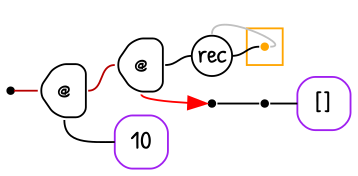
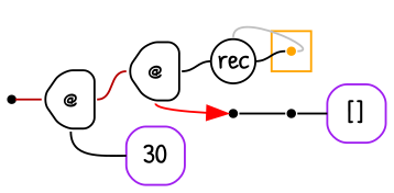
  digraph {
    labeldistance=0
    nodesep=.175
    rankdir=LR
    ranksep=.175
    fontname="Patrick Hand"
    node [fixedsize=true orientation=90 shape=point fontname="Patrick Hand" style=rounded]
    edge [arrowhead=none arrowtail=none headport=w tailport=e fontname="Patrick Hand"]
    ndcluster_nd395 [color=orange style=""]
    nd1 [orientation="" style=""]
    n3 [color="#000000" height=.4 label="@" shape=house width=.4]
    n4 [color=purple height=.4 label="[]" shape=square width=.4]
    n5 [color="#000000" height=.3 label=rec shape=circle width=.3 orientation=""]
    n6 [color="#000000" height=.4 label="@" shape=house width=.4]
-   n7 [color=purple height=.4 label=10 shape=square width=.4]
+   n7 [color=purple height=.4 label=30 shape=square width=.4]
    n8 [label=" "]
    n9 [label=" "]
    subgraph cluster_1 {
      color=orange
      style=fill
      ndcluster_nd395
    }
    nd1 -> n3 [color="#b70000"]
    n3 -> n6 [color="#b70000"]
    n3 -> n7 [tailport=s]
    n5 -> ndcluster_nd395 [color=grey dir=back headport=e tailport=n]
    n5 -> ndcluster_nd395
    n6 -> n5 [color=black]
    n6 -> n8 [arrowhead=normal color=red tailport=s]
    n8 -> n9
    n9 -> n4
  }
